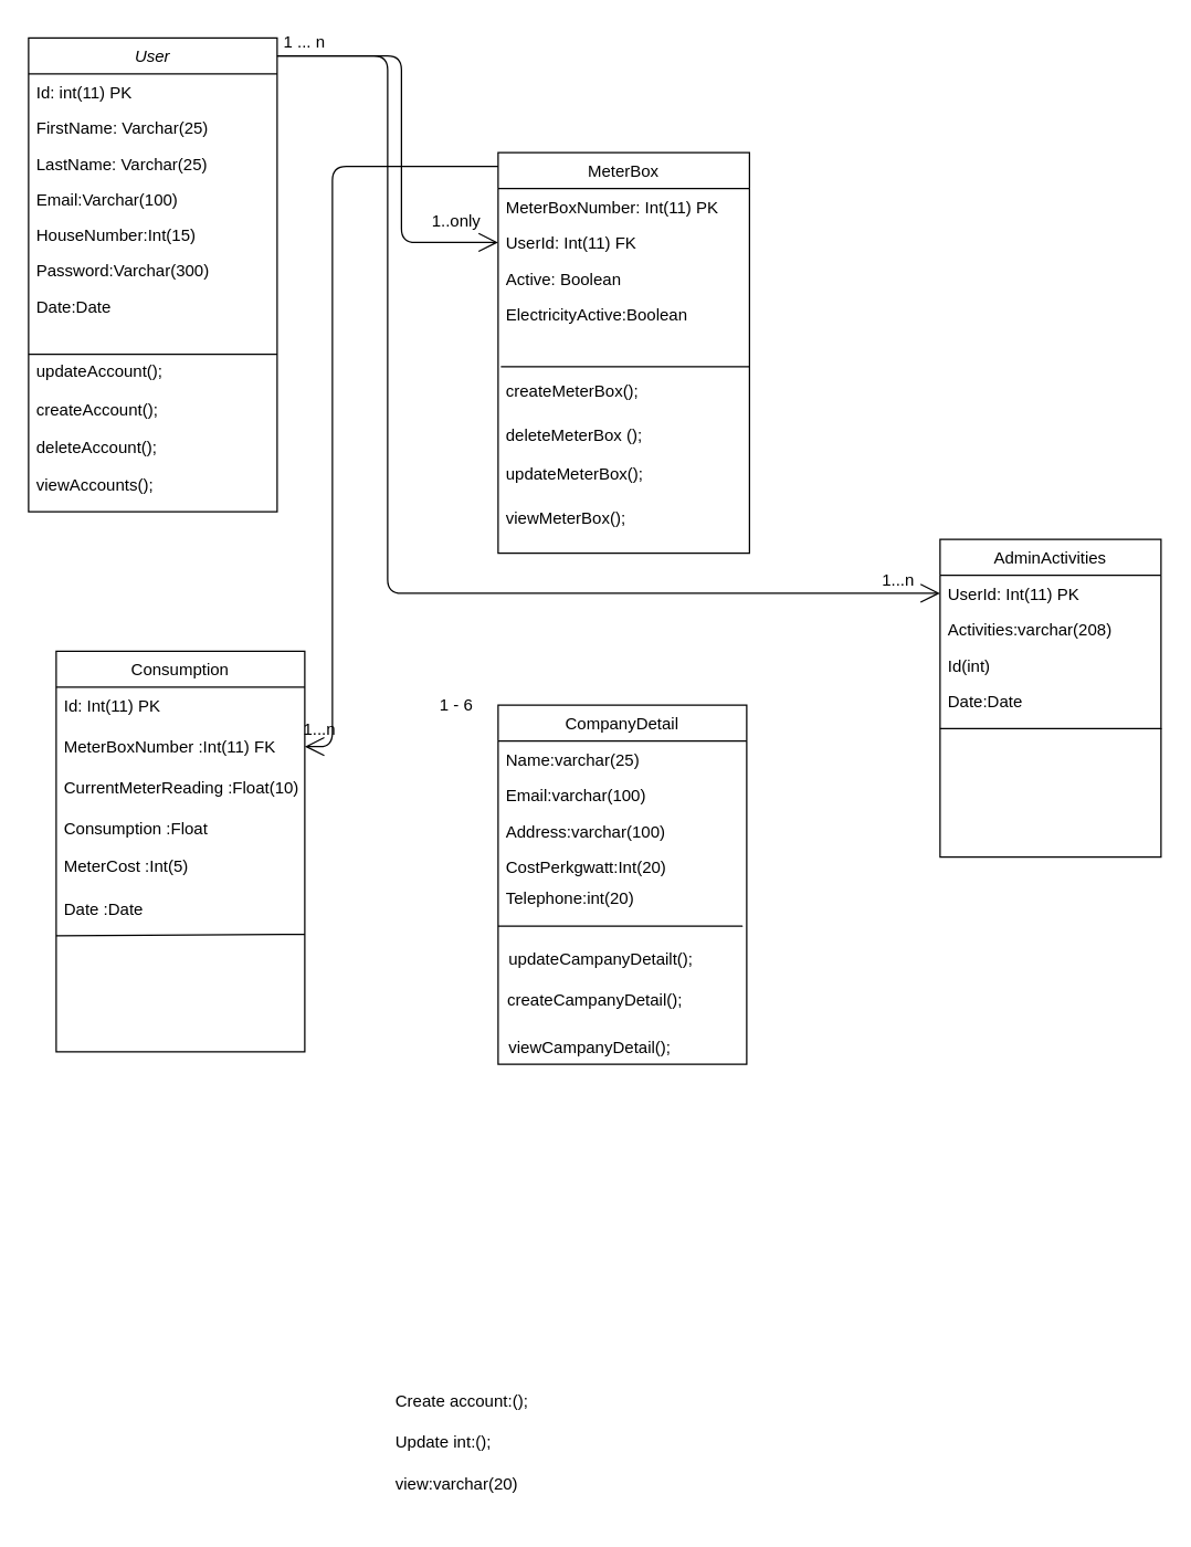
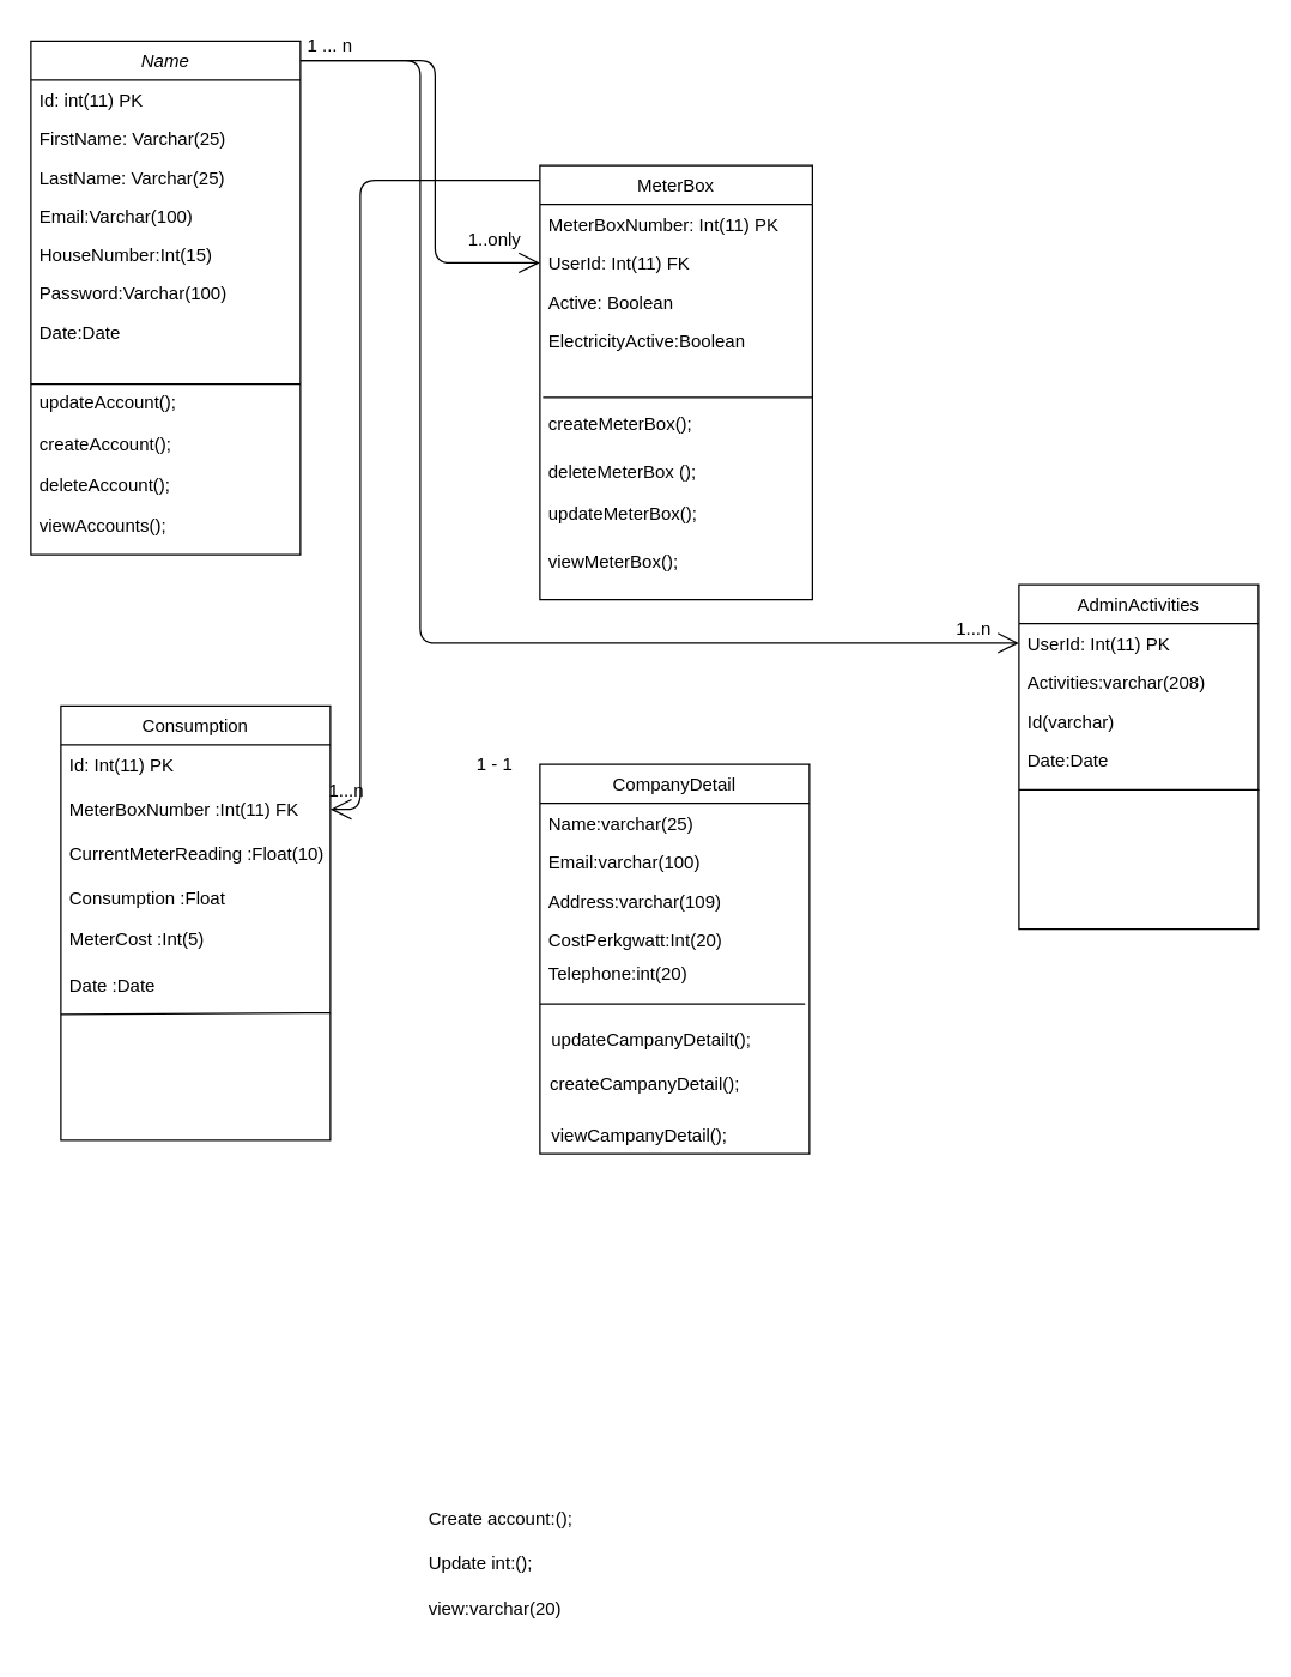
  <mxCell id="0" />
  <mxCell id="1" parent="0" />
- <mxCell id="2" value="Password:Varchar(300)" style="text;align=left;verticalAlign=top;spacingLeft=4;spacingRight=4;overflow=hidden;rotatable=0;points=[[0,0.5],[1,0.5]];portConstraint=eastwest;" parent="1" vertex="1"><mxGeometry x="20" y="182" width="160" height="26" as="geometry" /></mxCell>
+ <mxCell id="2" value="Password:Varchar(100)" style="text;align=left;verticalAlign=top;spacingLeft=4;spacingRight=4;overflow=hidden;rotatable=0;points=[[0,0.5],[1,0.5]];portConstraint=eastwest;" parent="1" vertex="1"><mxGeometry x="20" y="182" width="160" height="26" as="geometry" /></mxCell>
  <mxCell id="3" value="HouseNumber:Int(15)" style="text;align=left;verticalAlign=top;spacingLeft=4;spacingRight=4;overflow=hidden;rotatable=0;points=[[0,0.5],[1,0.5]];portConstraint=eastwest;" parent="1" vertex="1"><mxGeometry x="20" y="156" width="160" height="26" as="geometry" /></mxCell>
- <mxCell id="4" value="User&#10;" style="swimlane;fontStyle=2;align=center;verticalAlign=top;childLayout=stackLayout;horizontal=1;startSize=26;horizontalStack=0;resizeParent=1;resizeLast=0;collapsible=1;marginBottom=0;rounded=0;shadow=0;strokeWidth=1;" parent="1" vertex="1"><mxGeometry x="20" y="27" width="180" height="343" as="geometry"><mxRectangle x="230" y="140" width="160" height="26" as="alternateBounds" /></mxGeometry></mxCell>
+ <mxCell id="4" value="Name&#10;" style="swimlane;fontStyle=2;align=center;verticalAlign=top;childLayout=stackLayout;horizontal=1;startSize=26;horizontalStack=0;resizeParent=1;resizeLast=0;collapsible=1;marginBottom=0;rounded=0;shadow=0;strokeWidth=1;" parent="1" vertex="1"><mxGeometry x="20" y="27" width="180" height="343" as="geometry"><mxRectangle x="230" y="140" width="160" height="26" as="alternateBounds" /></mxGeometry></mxCell>
  <mxCell id="5" value="Id: int(11) PK" style="text;align=left;verticalAlign=top;spacingLeft=4;spacingRight=4;overflow=hidden;rotatable=0;points=[[0,0.5],[1,0.5]];portConstraint=eastwest;" parent="4" vertex="1"><mxGeometry y="26" width="180" height="26" as="geometry" /></mxCell>
  <mxCell id="6" value="FirstName: Varchar(25)" style="text;align=left;verticalAlign=top;spacingLeft=4;spacingRight=4;overflow=hidden;rotatable=0;points=[[0,0.5],[1,0.5]];portConstraint=eastwest;rounded=0;shadow=0;html=0;" parent="4" vertex="1"><mxGeometry y="52" width="180" height="26" as="geometry" /></mxCell>
  <mxCell id="7" value="LastName: Varchar(25)" style="text;align=left;verticalAlign=top;spacingLeft=4;spacingRight=4;overflow=hidden;rotatable=0;points=[[0,0.5],[1,0.5]];portConstraint=eastwest;rounded=0;shadow=0;html=0;" parent="4" vertex="1"><mxGeometry y="78" width="180" height="26" as="geometry" /></mxCell>
  <mxCell id="8" value="Email:Varchar(100)" style="text;align=left;verticalAlign=top;spacingLeft=4;spacingRight=4;overflow=hidden;rotatable=0;points=[[0,0.5],[1,0.5]];portConstraint=eastwest;" parent="4" vertex="1"><mxGeometry y="104" width="180" height="26" as="geometry" /></mxCell>
  <mxCell id="9" value="" style="endArrow=none;html=1;" edge="1" parent="4"><mxGeometry width="50" height="50" relative="1" as="geometry"><mxPoint y="229" as="sourcePoint" /><mxPoint x="180" y="229" as="targetPoint" /></mxGeometry></mxCell>
  <mxCell id="10" value="Date:Date" style="text;align=left;verticalAlign=top;spacingLeft=4;spacingRight=4;overflow=hidden;rotatable=0;points=[[0,0.5],[1,0.5]];portConstraint=eastwest;" parent="1" vertex="1"><mxGeometry x="20" y="208" width="160" height="26" as="geometry" /></mxCell>
  <mxCell id="11" value="1 ... n" style="text;html=1;strokeColor=none;fillColor=none;align=center;verticalAlign=middle;whiteSpace=wrap;rounded=0;" parent="1" vertex="1"><mxGeometry x="200" y="20" width="40" height="20" as="geometry" /></mxCell>
  <mxCell id="12" value="createAccount();" style="text;align=left;verticalAlign=top;spacingLeft=4;spacingRight=4;overflow=hidden;rotatable=0;points=[[0,0.5],[1,0.5]];portConstraint=eastwest;" parent="1" vertex="1"><mxGeometry x="20" y="283" width="160" height="26" as="geometry" /></mxCell>
  <mxCell id="13" value="deleteAccount();" style="text;align=left;verticalAlign=top;spacingLeft=4;spacingRight=4;overflow=hidden;rotatable=0;points=[[0,0.5],[1,0.5]];portConstraint=eastwest;" parent="1" vertex="1"><mxGeometry x="20" y="310" width="160" height="26" as="geometry" /></mxCell>
  <mxCell id="14" value="viewAccounts();" style="text;align=left;verticalAlign=top;spacingLeft=4;spacingRight=4;overflow=hidden;rotatable=0;points=[[0,0.5],[1,0.5]];portConstraint=eastwest;" parent="1" vertex="1"><mxGeometry x="20" y="337" width="160" height="26" as="geometry" /></mxCell>
  <mxCell id="15" value="updateMeterBox();" style="text;align=left;verticalAlign=top;spacingLeft=4;spacingRight=4;overflow=hidden;rotatable=0;points=[[0,0.5],[1,0.5]];portConstraint=eastwest;rounded=0;shadow=0;html=0;" parent="1" vertex="1"><mxGeometry x="360" y="329" width="160" height="26" as="geometry" /></mxCell>
  <mxCell id="16" value="MeterBoxNumber :Int(11) FK" style="text;align=left;verticalAlign=top;spacingLeft=4;spacingRight=4;overflow=hidden;rotatable=0;points=[[0,0.5],[1,0.5]];portConstraint=eastwest;rounded=0;shadow=0;html=0;" parent="1" vertex="1"><mxGeometry x="40" y="527" width="180" height="26" as="geometry" /></mxCell>
  <mxCell id="17" value="1..only" style="text;html=1;strokeColor=none;fillColor=none;align=center;verticalAlign=middle;whiteSpace=wrap;rounded=0;" parent="1" vertex="1"><mxGeometry x="310" y="150" width="40" height="20" as="geometry" /></mxCell>
  <mxCell id="18" value="" style="endArrow=open;endFill=1;endSize=12;html=1;entryX=0;entryY=0.5;entryDx=0;entryDy=0;" edge="1" parent="1" target="25"><mxGeometry width="160" relative="1" as="geometry"><mxPoint x="200" y="40" as="sourcePoint" /><mxPoint x="270" y="110" as="targetPoint" /><Array as="points"><mxPoint x="290" y="40" /><mxPoint x="290" y="175" /></Array></mxGeometry></mxCell>
  <mxCell id="19" value="updateAccount();" style="text;align=left;verticalAlign=top;spacingLeft=4;spacingRight=4;overflow=hidden;rotatable=0;points=[[0,0.5],[1,0.5]];portConstraint=eastwest;" parent="1" vertex="1"><mxGeometry x="20" y="255" width="180" height="26" as="geometry" /></mxCell>
  <mxCell id="20" value="deleteMeterBox ();" style="text;align=left;verticalAlign=top;spacingLeft=4;spacingRight=4;overflow=hidden;rotatable=0;points=[[0,0.5],[1,0.5]];portConstraint=eastwest;rounded=0;shadow=0;html=0;" parent="1" vertex="1"><mxGeometry x="360" y="301" width="182" height="26" as="geometry" /></mxCell>
  <mxCell id="21" value="viewMeterBox();" style="text;align=left;verticalAlign=top;spacingLeft=4;spacingRight=4;overflow=hidden;rotatable=0;points=[[0,0.5],[1,0.5]];portConstraint=eastwest;rounded=0;shadow=0;html=0;" parent="1" vertex="1"><mxGeometry x="360" y="361" width="182" height="26" as="geometry" /></mxCell>
  <mxCell id="22" value="createMeterBox();" style="text;align=left;verticalAlign=top;spacingLeft=4;spacingRight=4;overflow=hidden;rotatable=0;points=[[0,0.5],[1,0.5]];portConstraint=eastwest;rounded=0;shadow=0;html=0;" parent="1" vertex="1"><mxGeometry x="360" y="269" width="182" height="26" as="geometry" /></mxCell>
  <mxCell id="23" value="MeterBox" style="swimlane;fontStyle=0;align=center;verticalAlign=top;childLayout=stackLayout;horizontal=1;startSize=26;horizontalStack=0;resizeParent=1;resizeLast=0;collapsible=1;marginBottom=0;rounded=0;shadow=0;strokeWidth=1;" parent="1" vertex="1"><mxGeometry x="360" y="110" width="182" height="290" as="geometry"><mxRectangle x="550" y="140" width="160" height="26" as="alternateBounds" /></mxGeometry></mxCell>
  <mxCell id="24" value="MeterBoxNumber: Int(11) PK" style="text;align=left;verticalAlign=top;spacingLeft=4;spacingRight=4;overflow=hidden;rotatable=0;points=[[0,0.5],[1,0.5]];portConstraint=eastwest;" parent="23" vertex="1"><mxGeometry y="26" width="182" height="26" as="geometry" /></mxCell>
  <mxCell id="25" value="UserId: Int(11) FK" style="text;align=left;verticalAlign=top;spacingLeft=4;spacingRight=4;overflow=hidden;rotatable=0;points=[[0,0.5],[1,0.5]];portConstraint=eastwest;rounded=0;shadow=0;html=0;" parent="23" vertex="1"><mxGeometry y="52" width="182" height="26" as="geometry" /></mxCell>
  <mxCell id="26" value="Active: Boolean" style="text;align=left;verticalAlign=top;spacingLeft=4;spacingRight=4;overflow=hidden;rotatable=0;points=[[0,0.5],[1,0.5]];portConstraint=eastwest;rounded=0;shadow=0;html=0;" parent="23" vertex="1"><mxGeometry y="78" width="182" height="26" as="geometry" /></mxCell>
  <mxCell id="27" value="ElectricityActive:Boolean" style="text;align=left;verticalAlign=top;spacingLeft=4;spacingRight=4;overflow=hidden;rotatable=0;points=[[0,0.5],[1,0.5]];portConstraint=eastwest;rounded=0;shadow=0;html=0;" parent="23" vertex="1"><mxGeometry y="104" width="182" height="26" as="geometry" /></mxCell>
  <mxCell id="28" value="" style="endArrow=none;html=1;" edge="1" parent="23"><mxGeometry width="50" height="50" relative="1" as="geometry"><mxPoint x="2" y="155" as="sourcePoint" /><mxPoint x="182" y="155" as="targetPoint" /></mxGeometry></mxCell>
  <mxCell id="29" value="Consumption" style="swimlane;fontStyle=0;align=center;verticalAlign=top;childLayout=stackLayout;horizontal=1;startSize=26;horizontalStack=0;resizeParent=1;resizeLast=0;collapsible=1;marginBottom=0;rounded=0;shadow=0;strokeWidth=1;" parent="1" vertex="1"><mxGeometry x="40" y="471" width="180" height="290" as="geometry"><mxRectangle x="130" y="380" width="160" height="26" as="alternateBounds" /></mxGeometry></mxCell>
  <mxCell id="30" value="Id: Int(11) PK" style="text;align=left;verticalAlign=top;spacingLeft=4;spacingRight=4;overflow=hidden;rotatable=0;points=[[0,0.5],[1,0.5]];portConstraint=eastwest;" parent="29" vertex="1"><mxGeometry y="26" width="180" height="26" as="geometry" /></mxCell>
  <mxCell id="31" value="AdminActivities" style="swimlane;fontStyle=0;align=center;verticalAlign=top;childLayout=stackLayout;horizontal=1;startSize=26;horizontalStack=0;resizeParent=1;resizeLast=0;collapsible=1;marginBottom=0;rounded=0;shadow=0;strokeWidth=1;" parent="1" vertex="1"><mxGeometry x="680" y="390" width="160" height="230" as="geometry"><mxRectangle x="130" y="380" width="160" height="26" as="alternateBounds" /></mxGeometry></mxCell>
  <mxCell id="32" value="UserId: Int(11) PK" style="text;align=left;verticalAlign=top;spacingLeft=4;spacingRight=4;overflow=hidden;rotatable=0;points=[[0,0.5],[1,0.5]];portConstraint=eastwest;" parent="31" vertex="1"><mxGeometry y="26" width="160" height="26" as="geometry" /></mxCell>
  <mxCell id="33" value="Activities:varchar(208)" style="text;align=left;verticalAlign=top;spacingLeft=4;spacingRight=4;overflow=hidden;rotatable=0;points=[[0,0.5],[1,0.5]];portConstraint=eastwest;rounded=0;shadow=0;html=0;" parent="31" vertex="1"><mxGeometry y="52" width="160" height="26" as="geometry" /></mxCell>
  <mxCell id="34" value="" style="endArrow=none;html=1;" edge="1" parent="31"><mxGeometry width="50" height="50" relative="1" as="geometry"><mxPoint y="137" as="sourcePoint" /><mxPoint x="55" y="137" as="targetPoint" /><Array as="points"><mxPoint x="165" y="137" /></Array></mxGeometry></mxCell>
- <mxCell id="35" value="Id(int)" style="text;align=left;verticalAlign=top;spacingLeft=4;spacingRight=4;overflow=hidden;rotatable=0;points=[[0,0.5],[1,0.5]];portConstraint=eastwest;rounded=0;shadow=0;html=0;" parent="31" vertex="1"><mxGeometry y="78" width="160" height="26" as="geometry" /></mxCell>
+ <mxCell id="35" value="Id(varchar)" style="text;align=left;verticalAlign=top;spacingLeft=4;spacingRight=4;overflow=hidden;rotatable=0;points=[[0,0.5],[1,0.5]];portConstraint=eastwest;rounded=0;shadow=0;html=0;" parent="31" vertex="1"><mxGeometry y="78" width="160" height="26" as="geometry" /></mxCell>
  <mxCell id="36" value="Date:Date" style="text;align=left;verticalAlign=top;spacingLeft=4;spacingRight=4;overflow=hidden;rotatable=0;points=[[0,0.5],[1,0.5]];portConstraint=eastwest;rounded=0;shadow=0;html=0;" vertex="1" parent="31"><mxGeometry y="104" width="160" height="26" as="geometry" /></mxCell>
  <mxCell id="37" value="CompanyDetail" style="swimlane;fontStyle=0;align=center;verticalAlign=top;childLayout=stackLayout;horizontal=1;startSize=26;horizontalStack=0;resizeParent=1;resizeLast=0;collapsible=1;marginBottom=0;rounded=0;shadow=0;strokeWidth=1;" parent="1" vertex="1"><mxGeometry x="360" y="510" width="180" height="260" as="geometry"><mxRectangle x="130" y="380" width="160" height="26" as="alternateBounds" /></mxGeometry></mxCell>
  <mxCell id="38" value="Name:varchar(25)" style="text;align=left;verticalAlign=top;spacingLeft=4;spacingRight=4;overflow=hidden;rotatable=0;points=[[0,0.5],[1,0.5]];portConstraint=eastwest;" parent="37" vertex="1"><mxGeometry y="26" width="180" height="26" as="geometry" /></mxCell>
  <mxCell id="39" value="Email:varchar(100)" style="text;align=left;verticalAlign=top;spacingLeft=4;spacingRight=4;overflow=hidden;rotatable=0;points=[[0,0.5],[1,0.5]];portConstraint=eastwest;rounded=0;shadow=0;html=0;" parent="37" vertex="1"><mxGeometry y="52" width="180" height="26" as="geometry" /></mxCell>
- <mxCell id="40" value="Address:varchar(100)" style="text;align=left;verticalAlign=top;spacingLeft=4;spacingRight=4;overflow=hidden;rotatable=0;points=[[0,0.5],[1,0.5]];portConstraint=eastwest;rounded=0;shadow=0;html=0;" parent="37" vertex="1"><mxGeometry y="78" width="180" height="26" as="geometry" /></mxCell>
+ <mxCell id="40" value="Address:varchar(109)" style="text;align=left;verticalAlign=top;spacingLeft=4;spacingRight=4;overflow=hidden;rotatable=0;points=[[0,0.5],[1,0.5]];portConstraint=eastwest;rounded=0;shadow=0;html=0;" parent="37" vertex="1"><mxGeometry y="78" width="180" height="26" as="geometry" /></mxCell>
  <mxCell id="41" value="CostPerkgwatt:Int(20)" style="text;align=left;verticalAlign=top;spacingLeft=4;spacingRight=4;overflow=hidden;rotatable=0;points=[[0,0.5],[1,0.5]];portConstraint=eastwest;rounded=0;shadow=0;html=0;" parent="37" vertex="1"><mxGeometry y="104" width="180" height="22" as="geometry" /></mxCell>
  <mxCell id="42" value="Telephone:int(20)" style="text;align=left;verticalAlign=top;spacingLeft=4;spacingRight=4;overflow=hidden;rotatable=0;points=[[0,0.5],[1,0.5]];portConstraint=eastwest;rounded=0;shadow=0;html=0;" vertex="1" parent="37"><mxGeometry y="126" width="180" height="26" as="geometry" /></mxCell>
  <mxCell id="43" value="view:varchar(20)" style="text;align=left;verticalAlign=top;spacingLeft=4;spacingRight=4;overflow=hidden;rotatable=0;points=[[0,0.5],[1,0.5]];portConstraint=eastwest;rounded=0;shadow=0;html=0;" parent="1" vertex="1"><mxGeometry x="280" y="1060" width="210" height="26" as="geometry" /></mxCell>
  <mxCell id="44" value="Create account:();" style="text;align=left;verticalAlign=top;spacingLeft=4;spacingRight=4;overflow=hidden;rotatable=0;points=[[0,0.5],[1,0.5]];portConstraint=eastwest;rounded=0;shadow=0;html=0;" parent="1" vertex="1"><mxGeometry x="280" y="1000" width="210" height="30" as="geometry" /></mxCell>
  <mxCell id="45" value="Update int:();" style="text;align=left;verticalAlign=top;spacingLeft=4;spacingRight=4;overflow=hidden;rotatable=0;points=[[0,0.5],[1,0.5]];portConstraint=eastwest;rounded=0;shadow=0;html=0;" vertex="1" parent="1"><mxGeometry x="280" y="1030" width="210" height="68" as="geometry" /></mxCell>
  <mxCell id="46" value="CurrentMeterReading :Float(10)" style="text;align=left;verticalAlign=top;spacingLeft=4;spacingRight=4;overflow=hidden;rotatable=0;points=[[0,0.5],[1,0.5]];portConstraint=eastwest;" parent="1" vertex="1"><mxGeometry x="40" y="556" width="180" height="26" as="geometry" /></mxCell>
  <mxCell id="47" value="Consumption :Float" style="text;align=left;verticalAlign=top;spacingLeft=4;spacingRight=4;overflow=hidden;rotatable=0;points=[[0,0.5],[1,0.5]];portConstraint=eastwest;" parent="1" vertex="1"><mxGeometry x="40" y="586" width="180" height="26" as="geometry" /></mxCell>
  <mxCell id="48" value="MeterCost :Int(5)" style="text;align=left;verticalAlign=top;spacingLeft=4;spacingRight=4;overflow=hidden;rotatable=0;points=[[0,0.5],[1,0.5]];portConstraint=eastwest;" parent="1" vertex="1"><mxGeometry x="40" y="613" width="180" height="26" as="geometry" /></mxCell>
  <mxCell id="49" value="Date :Date" style="text;align=left;verticalAlign=top;spacingLeft=4;spacingRight=4;overflow=hidden;rotatable=0;points=[[0,0.5],[1,0.5]];portConstraint=eastwest;" parent="1" vertex="1"><mxGeometry x="40" y="644" width="180" height="26" as="geometry" /></mxCell>
  <mxCell id="50" value="" style="endArrow=none;html=1;" edge="1" parent="1"><mxGeometry width="50" height="50" relative="1" as="geometry"><mxPoint x="40" y="677" as="sourcePoint" /><mxPoint x="220" y="676" as="targetPoint" /></mxGeometry></mxCell>
  <mxCell id="51" value="updateCampanyDetailt();" style="text;align=left;verticalAlign=top;spacingLeft=4;spacingRight=4;overflow=hidden;rotatable=0;points=[[0,0.5],[1,0.5]];portConstraint=eastwest;rounded=0;shadow=0;html=0;" vertex="1" parent="1"><mxGeometry x="362" y="680" width="180" height="26" as="geometry" /></mxCell>
  <mxCell id="52" value="" style="endArrow=none;html=1;" edge="1" parent="1"><mxGeometry width="50" height="50" relative="1" as="geometry"><mxPoint x="360" y="670" as="sourcePoint" /><mxPoint x="530" y="670" as="targetPoint" /><Array as="points"><mxPoint x="540" y="670" /></Array></mxGeometry></mxCell>
  <mxCell id="53" value="viewCampanyDetail();" style="text;align=left;verticalAlign=top;spacingLeft=4;spacingRight=4;overflow=hidden;rotatable=0;points=[[0,0.5],[1,0.5]];portConstraint=eastwest;rounded=0;shadow=0;html=0;" vertex="1" parent="1"><mxGeometry x="362" y="744" width="180" height="26" as="geometry" /></mxCell>
  <mxCell id="54" value="createCampanyDetail();" style="text;align=left;verticalAlign=top;spacingLeft=4;spacingRight=4;overflow=hidden;rotatable=0;points=[[0,0.5],[1,0.5]];portConstraint=eastwest;rounded=0;shadow=0;html=0;" vertex="1" parent="1"><mxGeometry x="361" y="710" width="180" height="26" as="geometry" /></mxCell>
  <mxCell id="55" value="" style="endArrow=open;endFill=1;endSize=12;html=1;entryX=0;entryY=0.5;entryDx=0;entryDy=0;" edge="1" parent="1" target="32"><mxGeometry width="160" relative="1" as="geometry"><mxPoint x="200" y="40" as="sourcePoint" /><mxPoint x="280" y="430" as="targetPoint" /><Array as="points"><mxPoint x="280" y="40" /><mxPoint x="280" y="175" /><mxPoint x="280" y="429" /><mxPoint x="320" y="429" /></Array></mxGeometry></mxCell>
  <mxCell id="56" value="" style="endArrow=open;endFill=1;endSize=12;html=1;" edge="1" parent="1"><mxGeometry width="160" relative="1" as="geometry"><mxPoint x="360" y="120" as="sourcePoint" /><mxPoint x="220" y="540" as="targetPoint" /><Array as="points"><mxPoint x="240" y="120" /><mxPoint x="240" y="390" /><mxPoint x="240" y="450" /><mxPoint x="240" y="540" /></Array></mxGeometry></mxCell>
  <mxCell id="57" value="1...n" style="text;html=1;strokeColor=none;fillColor=none;align=center;verticalAlign=middle;whiteSpace=wrap;rounded=0;" vertex="1" parent="1"><mxGeometry x="630" y="410" width="40" height="20" as="geometry" /></mxCell>
  <mxCell id="58" value="1...n" style="text;html=1;strokeColor=none;fillColor=none;align=center;verticalAlign=middle;whiteSpace=wrap;rounded=0;" vertex="1" parent="1"><mxGeometry x="230" y="520" height="16" as="geometry" /></mxCell>
- <mxCell id="59" value="1 - 6" style="text;html=1;strokeColor=none;fillColor=none;align=center;verticalAlign=middle;whiteSpace=wrap;rounded=0;" vertex="1" parent="1"><mxGeometry x="310" y="500" width="40" height="20" as="geometry" /></mxCell>
+ <mxCell id="59" value="1 - 1" style="text;html=1;strokeColor=none;fillColor=none;align=center;verticalAlign=middle;whiteSpace=wrap;rounded=0;" vertex="1" parent="1"><mxGeometry x="310" y="500" width="40" height="20" as="geometry" /></mxCell>
